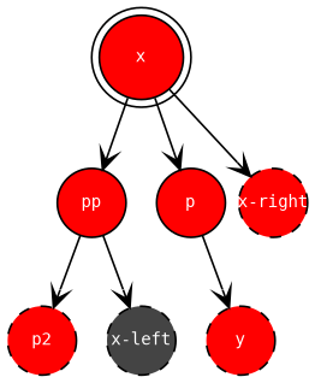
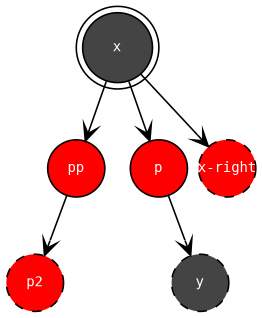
  digraph {
    fontname="DejaVu Sans Mono"
    nodesep=0.1
    node [fillcolor="#444444" fixedsize=true fontcolor=white fontname="DejaVu Sans Mono" fontsize=9 shape=circle style="dashed,filled"]
    edge [arrowhead=vee fontname="DejaVu Sans Mono"]
    p2 [fillcolor=red]
    _pp [group=pp style=invis width=0]
-   x [fillcolor=red group=x shape=doublecircle style=filled]
+   x [group=x shape=doublecircle style=filled]
    pp [fillcolor=red group=pp style=filled]
    _x [group=x style=invis width=0]
    p [fillcolor=red group=p style=filled]
    n7 [fillcolor=red label="x-right"]
-   n8 [label="x-left"]
    _p [group=p style=invis width=0]
-   y [fillcolor=red]
+   y
    x -> pp
    x -> _x [style=invis]
    x -> p
    x -> n7
    pp -> p2
    pp -> _pp [style=invis]
-   pp -> n8
    p -> _p [style=invis]
    p -> y
  }
